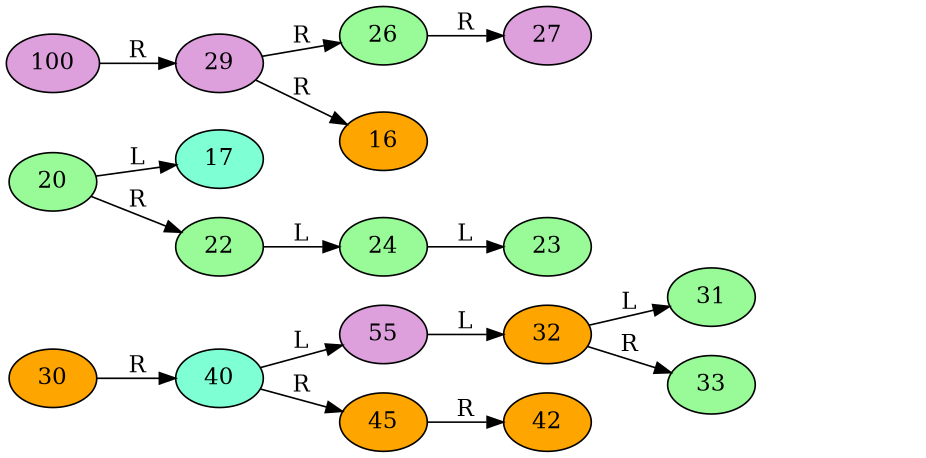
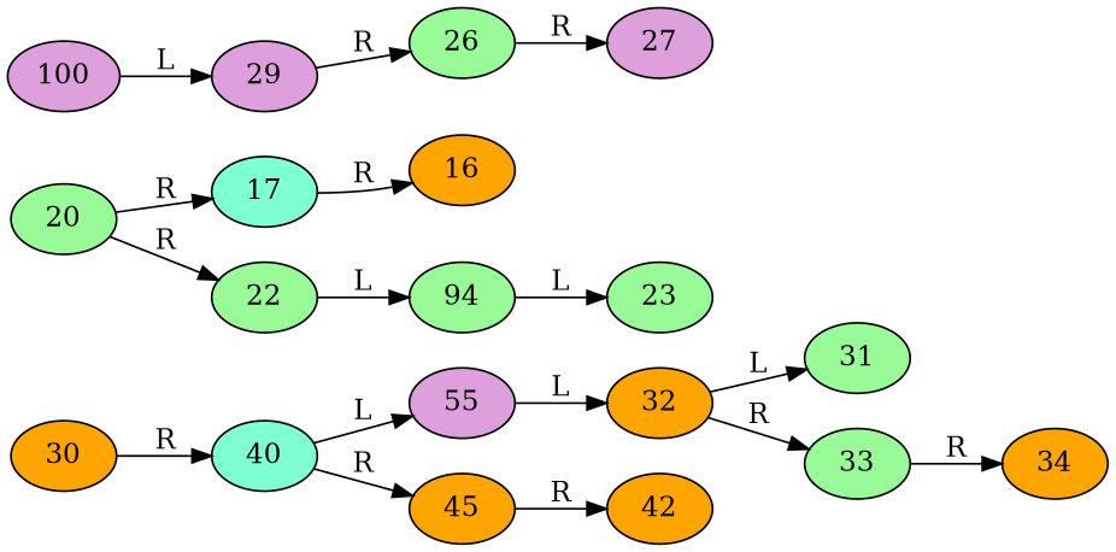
  digraph {
    rankdir=LR
    node [fillcolor=palegreen style=filled]
    30 [fillcolor=orange]
    40 [fillcolor=aquamarine]
    n3 [fillcolor=aquamarine label=17]
    20
    22
    n6 [fillcolor=plum label=55]
    45 [fillcolor=orange]
    16 [fillcolor=orange]
-   24
+   24 [label=94]
    23
    100 [fillcolor=plum]
    29 [fillcolor=plum]
    26
    27 [fillcolor=plum]
    32 [fillcolor=orange]
    42 [fillcolor=orange]
    31
    33
+   34 [fillcolor=orange]
    30 -> 40 [label=R]
    40 -> n6 [label=L]
    40 -> 45 [label=R]
-   29 -> 16 [label=R]
-   20 -> n3 [label=L]
+   n3 -> 16 [label=R]
+   20 -> n3 [label=R]
    20 -> 22 [label=R]
    22 -> 24 [label=L]
    n6 -> 32 [label=L]
    45 -> 42 [label=R]
    24 -> 23 [label=L]
-   100 -> 29 [label=R]
+   100 -> 29 [label=L]
    29 -> 26 [label=R]
    26 -> 27 [label=R]
    32 -> 31 [label=L]
    32 -> 33 [label=R]
+   33 -> 34 [label=R]
  }
